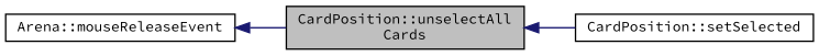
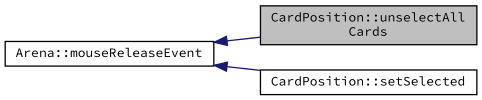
  digraph {
    fontname="Source Code Pro"
    rankdir=LR
    node [color=black fontname="Source Code Pro" fontsize=10 shape=record]
    edge [color=midnightblue dir=back fontname="Source Code Pro" fontsize=10 labelfontname=Helvetica labelfontsize=10 style=solid]
    n1 [fillcolor=grey75 fontcolor=black height=0.2 label="CardPosition::unselectAll\lCards" style=filled width=0.4]
    n2 [height=0.2 label="CardPosition::setSelected" width=0.4]
    n3 [height=0.2 label="Arena::mouseReleaseEvent" width=0.4]
-   n1 -> n2
+   n3 -> n2
    n3 -> n1
  }
